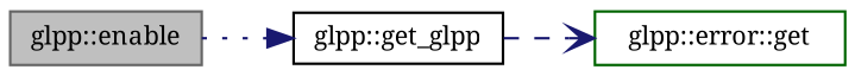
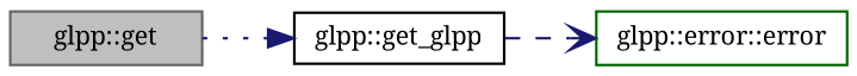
  digraph {
    fontname="Noto Serif"
    rankdir=LR
    node [fillcolor=white fontname="Noto Serif" fontsize=10 shape=record style=filled]
    edge [color=midnightblue fontname="Noto Serif" fontsize=10 labelfontname=Helvetica labelfontsize=10]
-   n1 [color=gray40 fillcolor=grey75 fontcolor=black height=0.2 label="glpp::enable" width=0.4]
+   n1 [color=gray40 fillcolor=grey75 fontcolor=black height=0.2 label="glpp::get" width=0.4]
    n2 [color=black height=0.2 label="glpp::get_glpp" width=0.4]
-   n3 [color=darkgreen height=0.2 label="glpp::error::get" width=0.4]
+   n3 [color=darkgreen height=0.2 label="glpp::error::error" width=0.4]
    n1 -> n2 [arrowhead=normal style=dotted]
    n2 -> n3 [arrowhead=vee style=dashed]
  }
